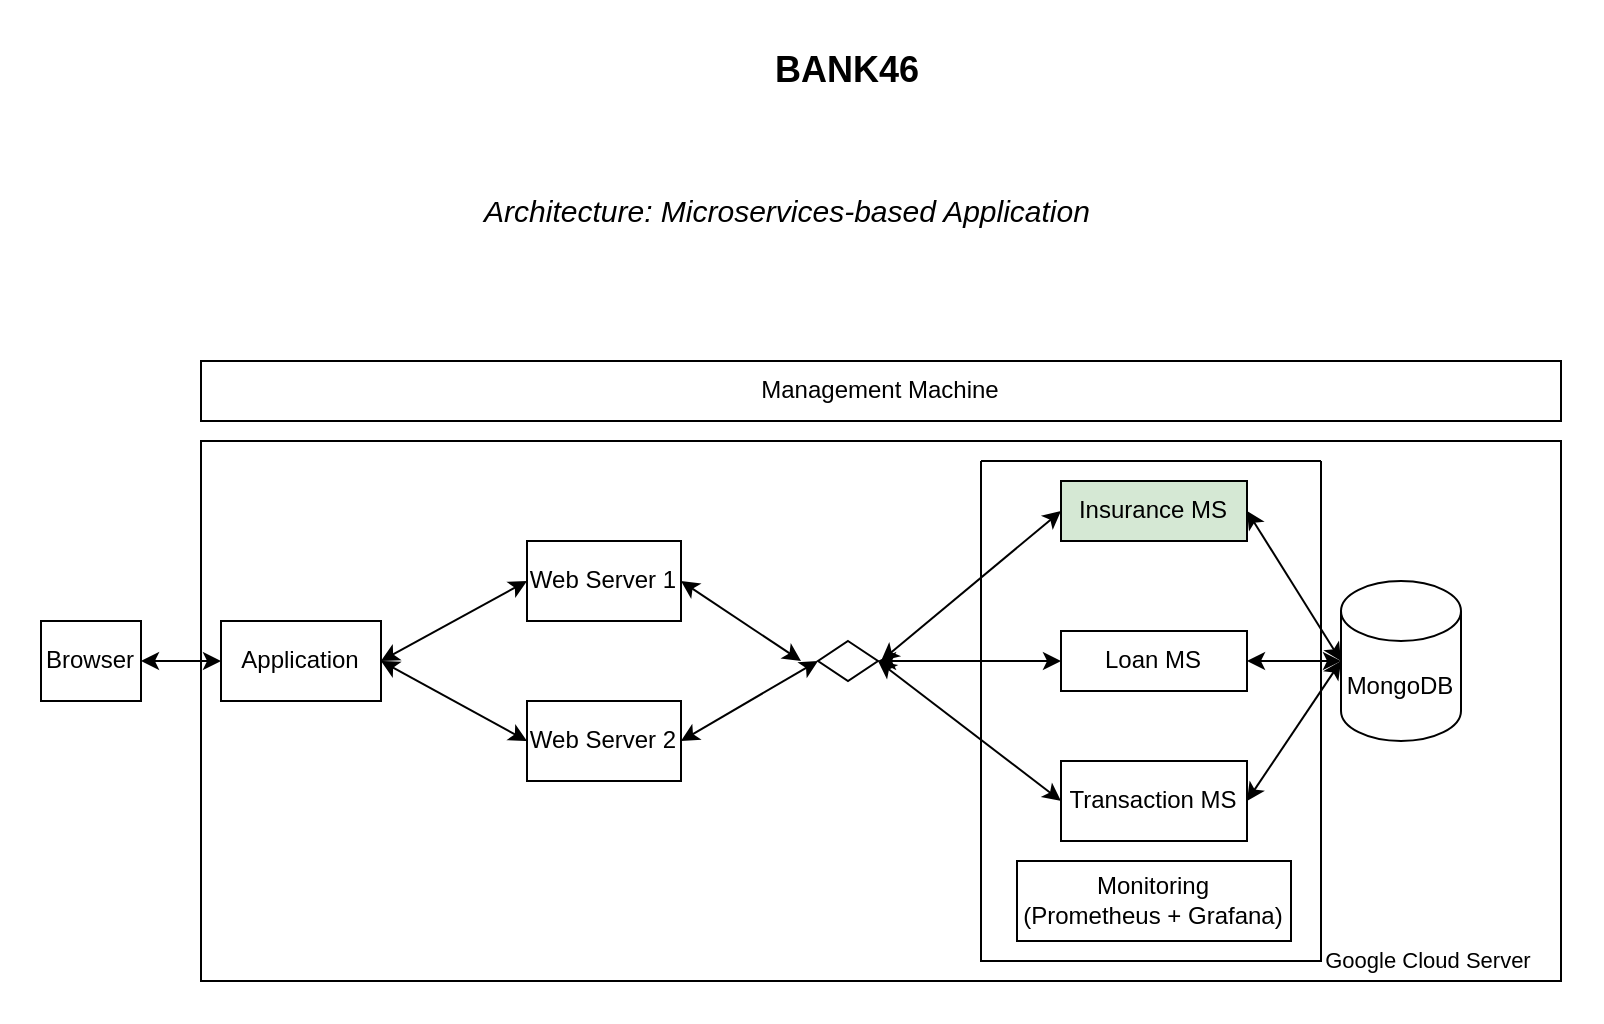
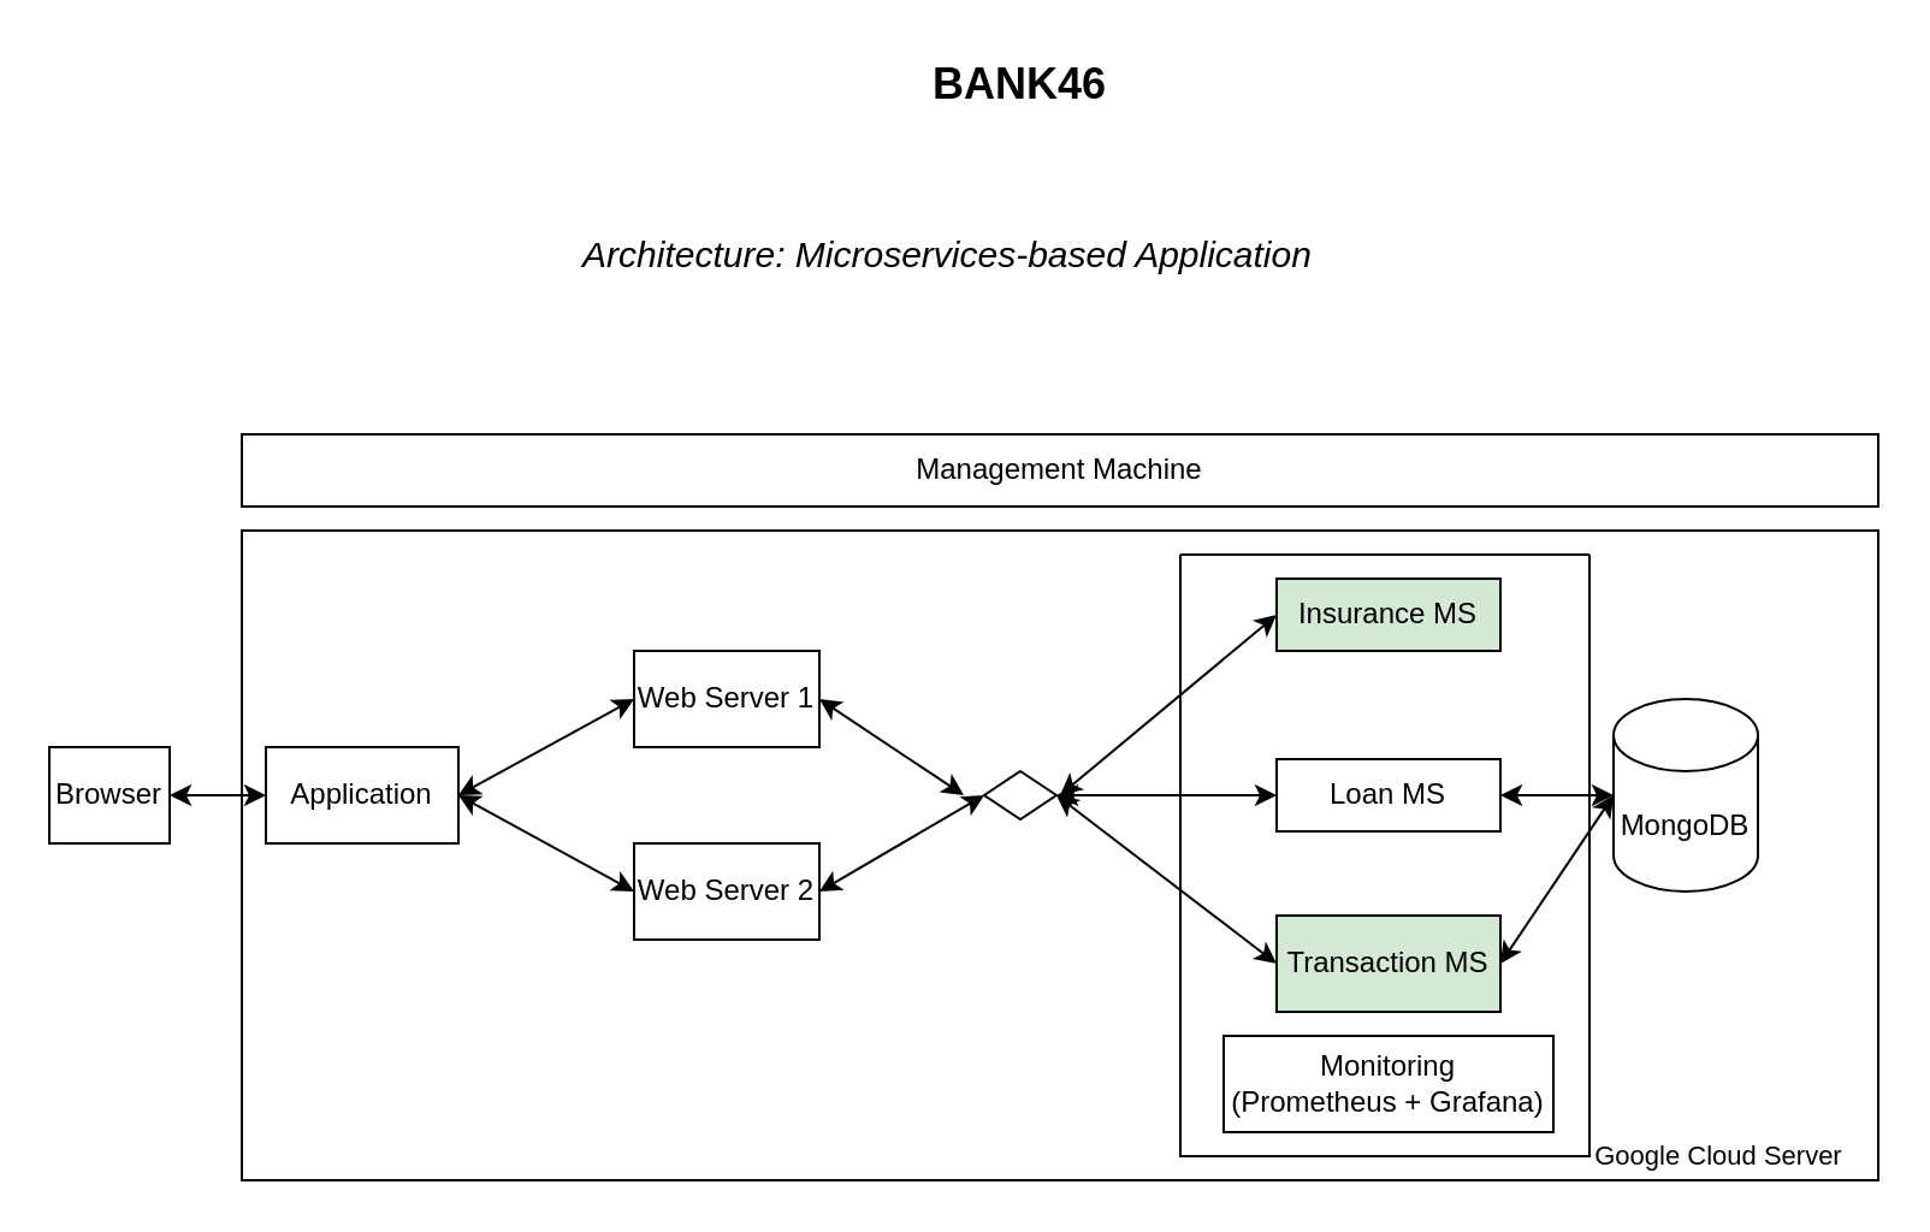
  <mxCell id="0" />
  <mxCell id="1" parent="0" />
  <mxCell id="2" value="" style="rounded=0;whiteSpace=wrap;html=1;" parent="1" vertex="1"><mxGeometry x="100" y="220" width="680" height="270" as="geometry" /></mxCell>
  <mxCell id="3" value="&lt;font style=&quot;font-size: 11px;&quot;&gt;Google Cloud Server&lt;/font&gt;" style="text;html=1;align=center;verticalAlign=middle;whiteSpace=wrap;rounded=0;" parent="1" vertex="1"><mxGeometry x="654" y="470" width="120" height="20" as="geometry" /></mxCell>
  <mxCell id="4" value="Architecture: Microservices-based Application" style="text;html=1;align=center;verticalAlign=middle;whiteSpace=wrap;rounded=0;fontSize=15;fontStyle=2" parent="1" vertex="1"><mxGeometry x="233" y="90" width="321" height="30" as="geometry" /></mxCell>
  <mxCell id="5" value="Browser" style="rounded=0;whiteSpace=wrap;html=1;" parent="1" vertex="1"><mxGeometry x="20" y="310" width="50" height="40" as="geometry" /></mxCell>
  <mxCell id="6" value="Web Server 1" style="rounded=0;whiteSpace=wrap;html=1;" parent="1" vertex="1"><mxGeometry x="263" y="270" width="77" height="40" as="geometry" /></mxCell>
  <mxCell id="7" value="Insurance MS" style="rounded=0;whiteSpace=wrap;html=1;fillColor=#d5e8d4;" parent="1" vertex="1"><mxGeometry x="530" y="240" width="93" height="30" as="geometry" /></mxCell>
  <mxCell id="8" value="Loan MS" style="rounded=0;whiteSpace=wrap;html=1;" parent="1" vertex="1"><mxGeometry x="530" y="315" width="93" height="30" as="geometry" /></mxCell>
- <mxCell id="9" value="Transaction MS" style="rounded=0;whiteSpace=wrap;html=1;" parent="1" vertex="1"><mxGeometry x="530" y="380" width="93" height="40" as="geometry" /></mxCell>
+ <mxCell id="9" value="Transaction MS" style="rounded=0;whiteSpace=wrap;html=1;fillColor=#d5e8d4;" parent="1" vertex="1"><mxGeometry x="530" y="380" width="93" height="40" as="geometry" /></mxCell>
  <mxCell id="10" value="Monitoring&lt;div&gt;(Prometheus + Grafana)&lt;/div&gt;" style="rounded=0;whiteSpace=wrap;html=1;" parent="1" vertex="1"><mxGeometry x="508" y="430" width="137" height="40" as="geometry" /></mxCell>
  <mxCell id="11" value="BANK46" style="text;html=1;align=center;verticalAlign=middle;whiteSpace=wrap;rounded=0;fontSize=18;fontStyle=1" parent="1" vertex="1"><mxGeometry x="263" y="20" width="321" height="30" as="geometry" /></mxCell>
  <mxCell id="12" value="Application" style="rounded=0;whiteSpace=wrap;html=1;" parent="1" vertex="1"><mxGeometry x="110" y="310" width="80" height="40" as="geometry" /></mxCell>
  <mxCell id="13" value="" style="endArrow=classic;startArrow=classic;html=1;rounded=0;entryX=1;entryY=0.5;entryDx=0;entryDy=0;exitX=0;exitY=0.5;exitDx=0;exitDy=0;" parent="1" source="12" target="5" edge="1"><mxGeometry width="50" height="50" relative="1" as="geometry"><mxPoint x="90" y="380" as="sourcePoint" /><mxPoint x="140" y="330" as="targetPoint" /></mxGeometry></mxCell>
  <mxCell id="14" value="Web Server 2" style="rounded=0;whiteSpace=wrap;html=1;" parent="1" vertex="1"><mxGeometry x="263" y="350" width="77" height="40" as="geometry" /></mxCell>
  <mxCell id="15" value="" style="endArrow=classic;startArrow=classic;html=1;rounded=0;entryX=1;entryY=0.5;entryDx=0;entryDy=0;exitX=0;exitY=0.5;exitDx=0;exitDy=0;" parent="1" source="6" target="12" edge="1"><mxGeometry width="50" height="50" relative="1" as="geometry"><mxPoint x="270" y="380" as="sourcePoint" /><mxPoint x="320" y="330" as="targetPoint" /></mxGeometry></mxCell>
  <mxCell id="16" value="" style="endArrow=classic;startArrow=classic;html=1;rounded=0;entryX=1;entryY=0.5;entryDx=0;entryDy=0;exitX=0;exitY=0.5;exitDx=0;exitDy=0;" parent="1" source="14" target="12" edge="1"><mxGeometry width="50" height="50" relative="1" as="geometry"><mxPoint x="270" y="380" as="sourcePoint" /><mxPoint x="320" y="330" as="targetPoint" /></mxGeometry></mxCell>
- <mxCell id="17" value="" style="endArrow=classic;startArrow=classic;html=1;rounded=0;entryX=1;entryY=0.5;entryDx=0;entryDy=0;exitX=0;exitY=0.5;exitDx=0;exitDy=0;exitPerimeter=0;" parent="1" source="18" target="7" edge="1"><mxGeometry width="50" height="50" relative="1" as="geometry"><mxPoint x="360" y="380" as="sourcePoint" /><mxPoint x="410" y="330" as="targetPoint" /></mxGeometry></mxCell>
  <mxCell id="18" value="MongoDB" style="shape=cylinder3;whiteSpace=wrap;html=1;boundedLbl=1;backgroundOutline=1;size=15;" parent="1" vertex="1"><mxGeometry x="670" y="290" width="60" height="80" as="geometry" /></mxCell>
  <mxCell id="19" value="" style="endArrow=classic;startArrow=classic;html=1;rounded=0;entryX=1;entryY=0.5;entryDx=0;entryDy=0;exitX=0;exitY=0.5;exitDx=0;exitDy=0;exitPerimeter=0;" parent="1" source="18" target="8" edge="1"><mxGeometry width="50" height="50" relative="1" as="geometry"><mxPoint x="680" y="340" as="sourcePoint" /><mxPoint x="573" y="250" as="targetPoint" /></mxGeometry></mxCell>
  <mxCell id="20" value="" style="endArrow=classic;startArrow=classic;html=1;rounded=0;entryX=1;entryY=0.5;entryDx=0;entryDy=0;exitX=0;exitY=0.5;exitDx=0;exitDy=0;exitPerimeter=0;" parent="1" source="18" target="9" edge="1"><mxGeometry width="50" height="50" relative="1" as="geometry"><mxPoint x="679" y="345" as="sourcePoint" /><mxPoint x="573" y="340" as="targetPoint" /></mxGeometry></mxCell>
  <mxCell id="21" value="" style="endArrow=classic;startArrow=classic;html=1;rounded=0;exitX=1;exitY=0.5;exitDx=0;exitDy=0;entryX=0;entryY=0.5;entryDx=0;entryDy=0;" parent="1" source="14" target="27" edge="1"><mxGeometry width="50" height="50" relative="1" as="geometry"><mxPoint x="360" y="420" as="sourcePoint" /><mxPoint x="387" y="330" as="targetPoint" /></mxGeometry></mxCell>
  <mxCell id="22" value="" style="endArrow=classic;startArrow=classic;html=1;rounded=0;exitX=1;exitY=0.5;exitDx=0;exitDy=0;" parent="1" source="6" edge="1"><mxGeometry width="50" height="50" relative="1" as="geometry"><mxPoint x="350" y="380" as="sourcePoint" /><mxPoint x="400" y="330" as="targetPoint" /></mxGeometry></mxCell>
  <mxCell id="23" value="" style="endArrow=classic;startArrow=classic;html=1;rounded=0;exitX=0;exitY=0.5;exitDx=0;exitDy=0;" parent="1" source="7" edge="1"><mxGeometry width="50" height="50" relative="1" as="geometry"><mxPoint x="350" y="300" as="sourcePoint" /><mxPoint x="440" y="330" as="targetPoint" /></mxGeometry></mxCell>
  <mxCell id="24" value="" style="endArrow=classic;startArrow=classic;html=1;rounded=0;exitX=0;exitY=0.5;exitDx=0;exitDy=0;entryX=1;entryY=0.5;entryDx=0;entryDy=0;" parent="1" source="8" target="27" edge="1"><mxGeometry width="50" height="50" relative="1" as="geometry"><mxPoint x="540" y="260" as="sourcePoint" /><mxPoint x="467" y="330" as="targetPoint" /></mxGeometry></mxCell>
  <mxCell id="25" value="" style="endArrow=classic;startArrow=classic;html=1;rounded=0;exitX=0;exitY=0.5;exitDx=0;exitDy=0;entryX=1;entryY=0.5;entryDx=0;entryDy=0;" parent="1" source="9" target="27" edge="1"><mxGeometry width="50" height="50" relative="1" as="geometry"><mxPoint x="540" y="340" as="sourcePoint" /><mxPoint x="467" y="330" as="targetPoint" /></mxGeometry></mxCell>
  <mxCell id="26" value="Management Machine" style="rounded=0;whiteSpace=wrap;html=1;" parent="1" vertex="1"><mxGeometry x="100" y="180" width="680" height="30" as="geometry" /></mxCell>
  <mxCell id="27" value="" style="rhombus;whiteSpace=wrap;html=1;" vertex="1" parent="1"><mxGeometry x="408.5" y="320" width="30" height="20" as="geometry" /></mxCell>
  <mxCell id="28" value="" style="swimlane;startSize=0;" vertex="1" parent="1"><mxGeometry x="490" y="230" width="170" height="250" as="geometry" /></mxCell>
